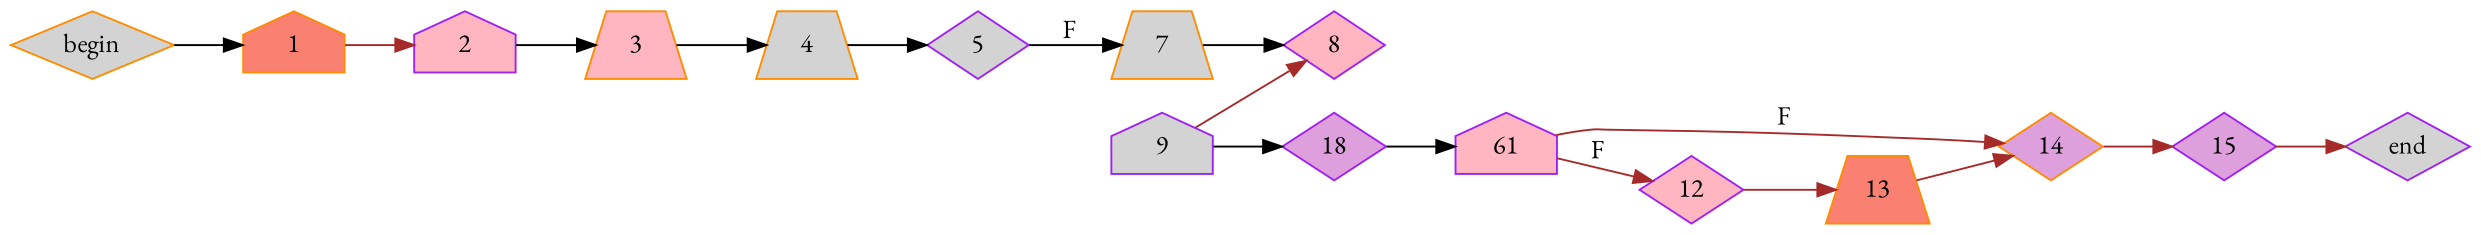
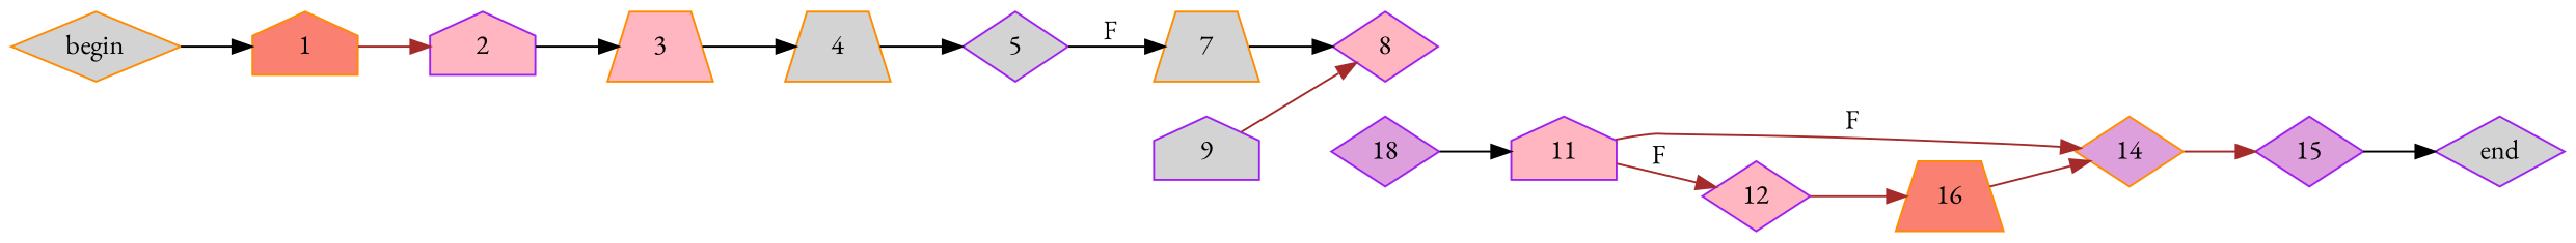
  digraph {
    fontname="EB Garamond"
    rankdir=LR
    node [color=purple fillcolor=lightgrey fontname="EB Garamond" shape=diamond style=filled]
    edge [color=black fontname="EB Garamond"]
    begin [color=darkorange]
    1 [color=darkorange fillcolor=salmon shape=house]
    2 [fillcolor=lightpink shape=house]
    end
    3 [color=darkorange fillcolor=lightpink shape=trapezium]
    4 [color=darkorange shape=trapezium]
    5
    7 [color=darkorange shape=trapezium]
    8 [fillcolor=lightpink]
    15 [fillcolor=plum]
    9 [shape=house]
    n12 [fillcolor=plum label=18]
-   11 [fillcolor=lightpink shape=house label=61]
+   11 [fillcolor=lightpink shape=house]
    14 [color=darkorange fillcolor=plum]
    12 [fillcolor=lightpink]
-   13 [color=darkorange fillcolor=salmon shape=trapezium]
+   13 [color=darkorange fillcolor=salmon shape=trapezium label=16]
    begin -> 1
    1 -> 2 [color=brown]
    2 -> 3
    3 -> 4
    4 -> 5
    5 -> 7 [label=F]
    7 -> 8
-   15 -> end [color=brown]
+   15 -> end
    9 -> 8 [color=brown]
-   9 -> n12
    n12 -> 11
    11 -> 14 [color=brown label=F]
    11 -> 12 [color=brown label=F]
    14 -> 15 [color=brown]
    12 -> 13 [color=brown]
    13 -> 14 [color=brown]
  }
